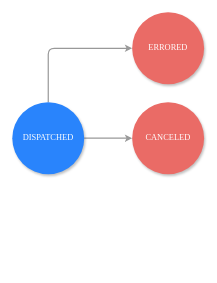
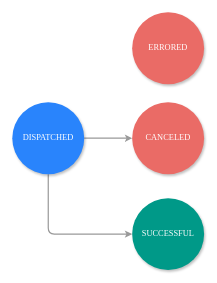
  <mxCell id="0" />
  <mxCell id="1" parent="0" />
+ <mxCell id="2" value="&lt;font face=&quot;Fira Code&quot;&gt;&lt;span style=&quot;font-size: 14px&quot;&gt;SUCCESSFUL&lt;/span&gt;&lt;/font&gt;" style="ellipse;whiteSpace=wrap;html=1;aspect=fixed;shadow=1;strokeColor=none;fillColor=#009988;fontColor=#FFFFFF;" vertex="1" parent="1"><mxGeometry x="220" y="330" width="120" height="120" as="geometry" /></mxCell>
  <mxCell id="3" value="&lt;font style=&quot;font-size: 14px&quot; face=&quot;Fira Code&quot;&gt;ERRORED&lt;/font&gt;" style="ellipse;whiteSpace=wrap;html=1;aspect=fixed;shadow=1;strokeColor=none;fillColor=#EA6B66;fontColor=#FFFFFF;" vertex="1" parent="1"><mxGeometry x="220" y="20" width="120" height="120" as="geometry" /></mxCell>
- <mxCell id="4" value="" style="endArrow=classic;verticalAlign=top;shadow=0;horizontal=1;labelBackgroundColor=none;html=1;comic=0;fillColor=#eeeeee;strokeColor=#999999;jumpStyle=none;fontColor=#666666;strokeWidth=2;fontStyle=1;spacing=0;labelPosition=center;verticalLabelPosition=middle;align=center;labelBorderColor=none;entryX=0;entryY=0.5;entryDx=0;entryDy=0;edgeStyle=orthogonalEdgeStyle;exitX=0.5;exitY=0;exitDx=0;exitDy=0;" edge="1" parent="1" source="7" target="3"><mxGeometry width="50" height="50" relative="1" as="geometry"><mxPoint x="80" y="169.667" as="sourcePoint" /><mxPoint x="220.034" y="79.966" as="targetPoint" /><mxPoint as="offset" /></mxGeometry></mxCell>
  <mxCell id="5" value="" style="endArrow=classic;verticalAlign=top;shadow=0;horizontal=1;labelBackgroundColor=none;html=1;comic=0;fillColor=#eeeeee;strokeColor=#999999;jumpStyle=none;fontColor=#666666;strokeWidth=2;fontStyle=1;spacing=0;labelPosition=center;verticalLabelPosition=middle;align=center;labelBorderColor=none;entryX=0;entryY=0.5;entryDx=0;entryDy=0;edgeStyle=orthogonalEdgeStyle;exitX=1;exitY=0.5;exitDx=0;exitDy=0;" edge="1" parent="1" source="7" target="8"><mxGeometry width="50" height="50" relative="1" as="geometry"><mxPoint x="170" y="200" as="sourcePoint" /><mxPoint x="220" y="230" as="targetPoint" /><mxPoint as="offset" /></mxGeometry></mxCell>
+ <mxCell id="6" value="" style="endArrow=classic;verticalAlign=top;shadow=0;horizontal=1;labelBackgroundColor=none;html=1;comic=0;fillColor=#eeeeee;strokeColor=#999999;jumpStyle=none;fontColor=#666666;strokeWidth=2;fontStyle=1;spacing=0;labelPosition=center;verticalLabelPosition=middle;align=center;labelBorderColor=none;entryX=0;entryY=0.5;entryDx=0;entryDy=0;edgeStyle=orthogonalEdgeStyle;exitX=0.5;exitY=1;exitDx=0;exitDy=0;" edge="1" parent="1" source="7" target="2"><mxGeometry width="50" height="50" relative="1" as="geometry"><mxPoint x="80" y="320" as="sourcePoint" /><mxPoint x="220.143" y="390.095" as="targetPoint" /><mxPoint as="offset" /></mxGeometry></mxCell>
  <mxCell id="7" value="&lt;font face=&quot;Fira Code&quot; style=&quot;font-size: 14px&quot;&gt;DISPATCHED&lt;/font&gt;" style="ellipse;whiteSpace=wrap;html=1;aspect=fixed;fillColor=#2984FC;strokeColor=none;shadow=1;fontColor=#ffffff;labelPadding=0;" vertex="1" parent="1"><mxGeometry x="20" y="170" width="120" height="120" as="geometry" /></mxCell>
  <mxCell id="8" value="&lt;font style=&quot;font-size: 14px&quot; face=&quot;Fira Code&quot;&gt;CANCELED&lt;/font&gt;" style="ellipse;whiteSpace=wrap;html=1;aspect=fixed;shadow=1;strokeColor=none;fillColor=#ea6b66;fontColor=#FFFFFF;" vertex="1" parent="1"><mxGeometry x="220" y="170" width="120" height="120" as="geometry" /></mxCell>
